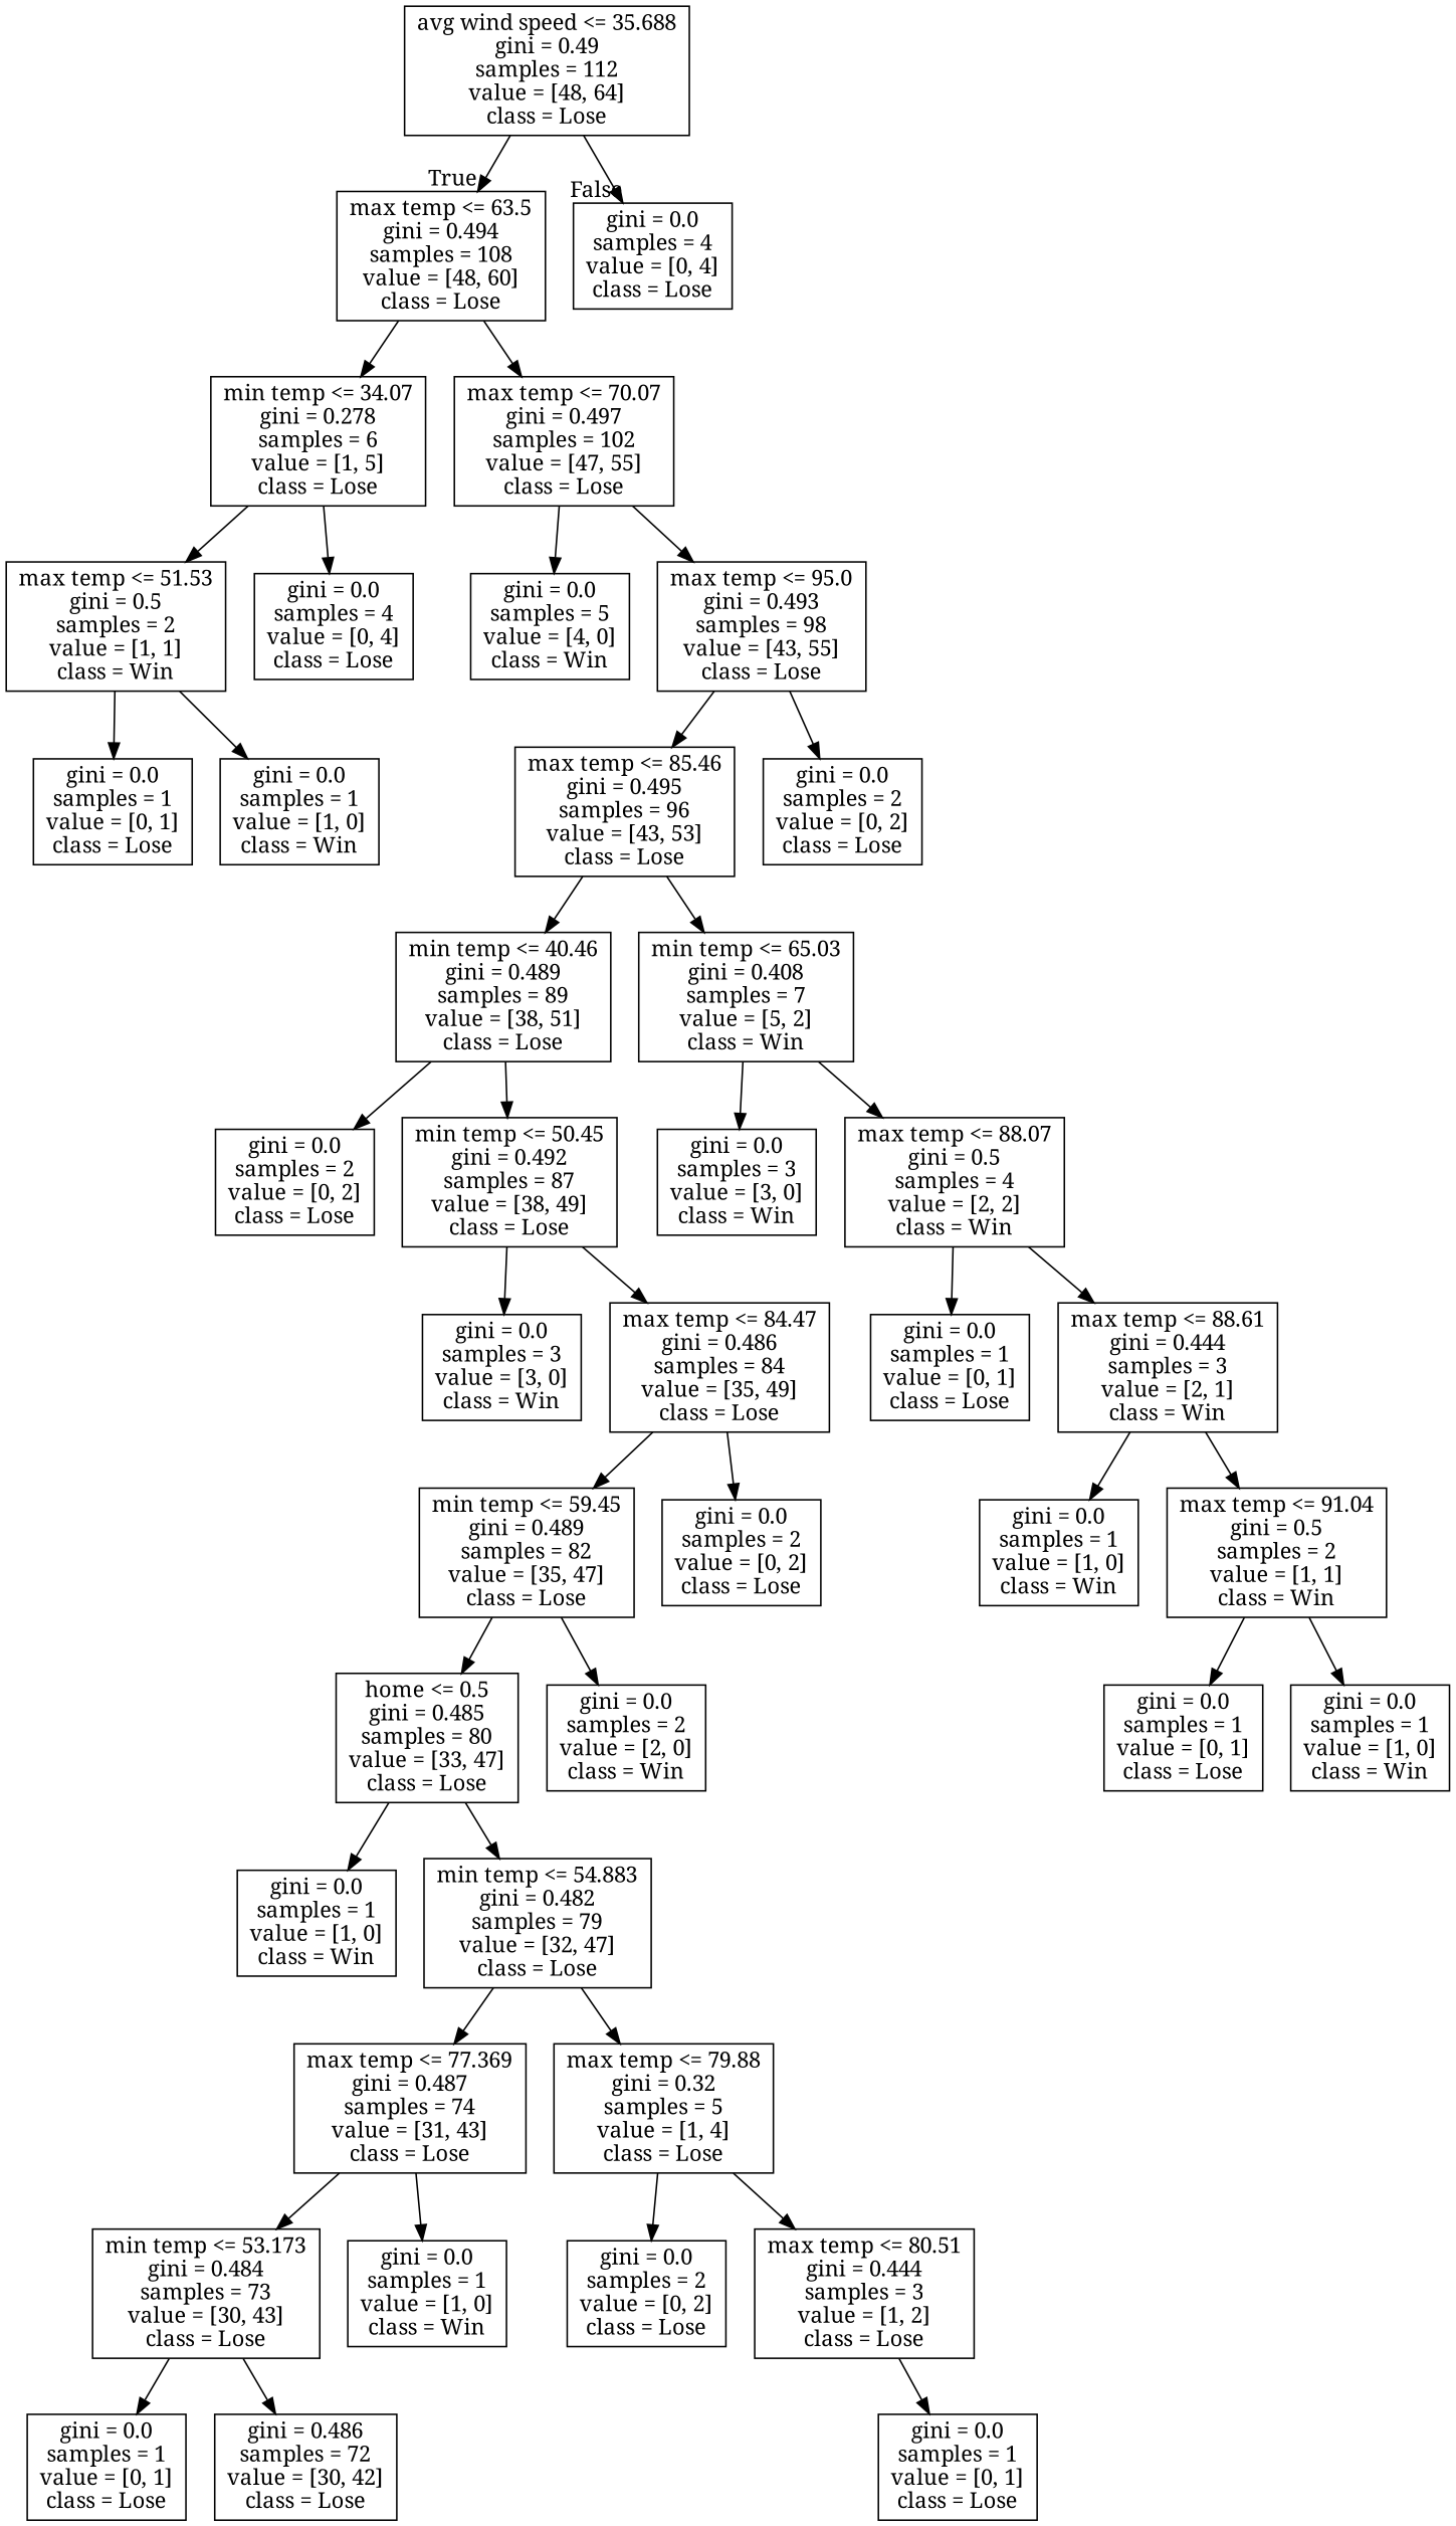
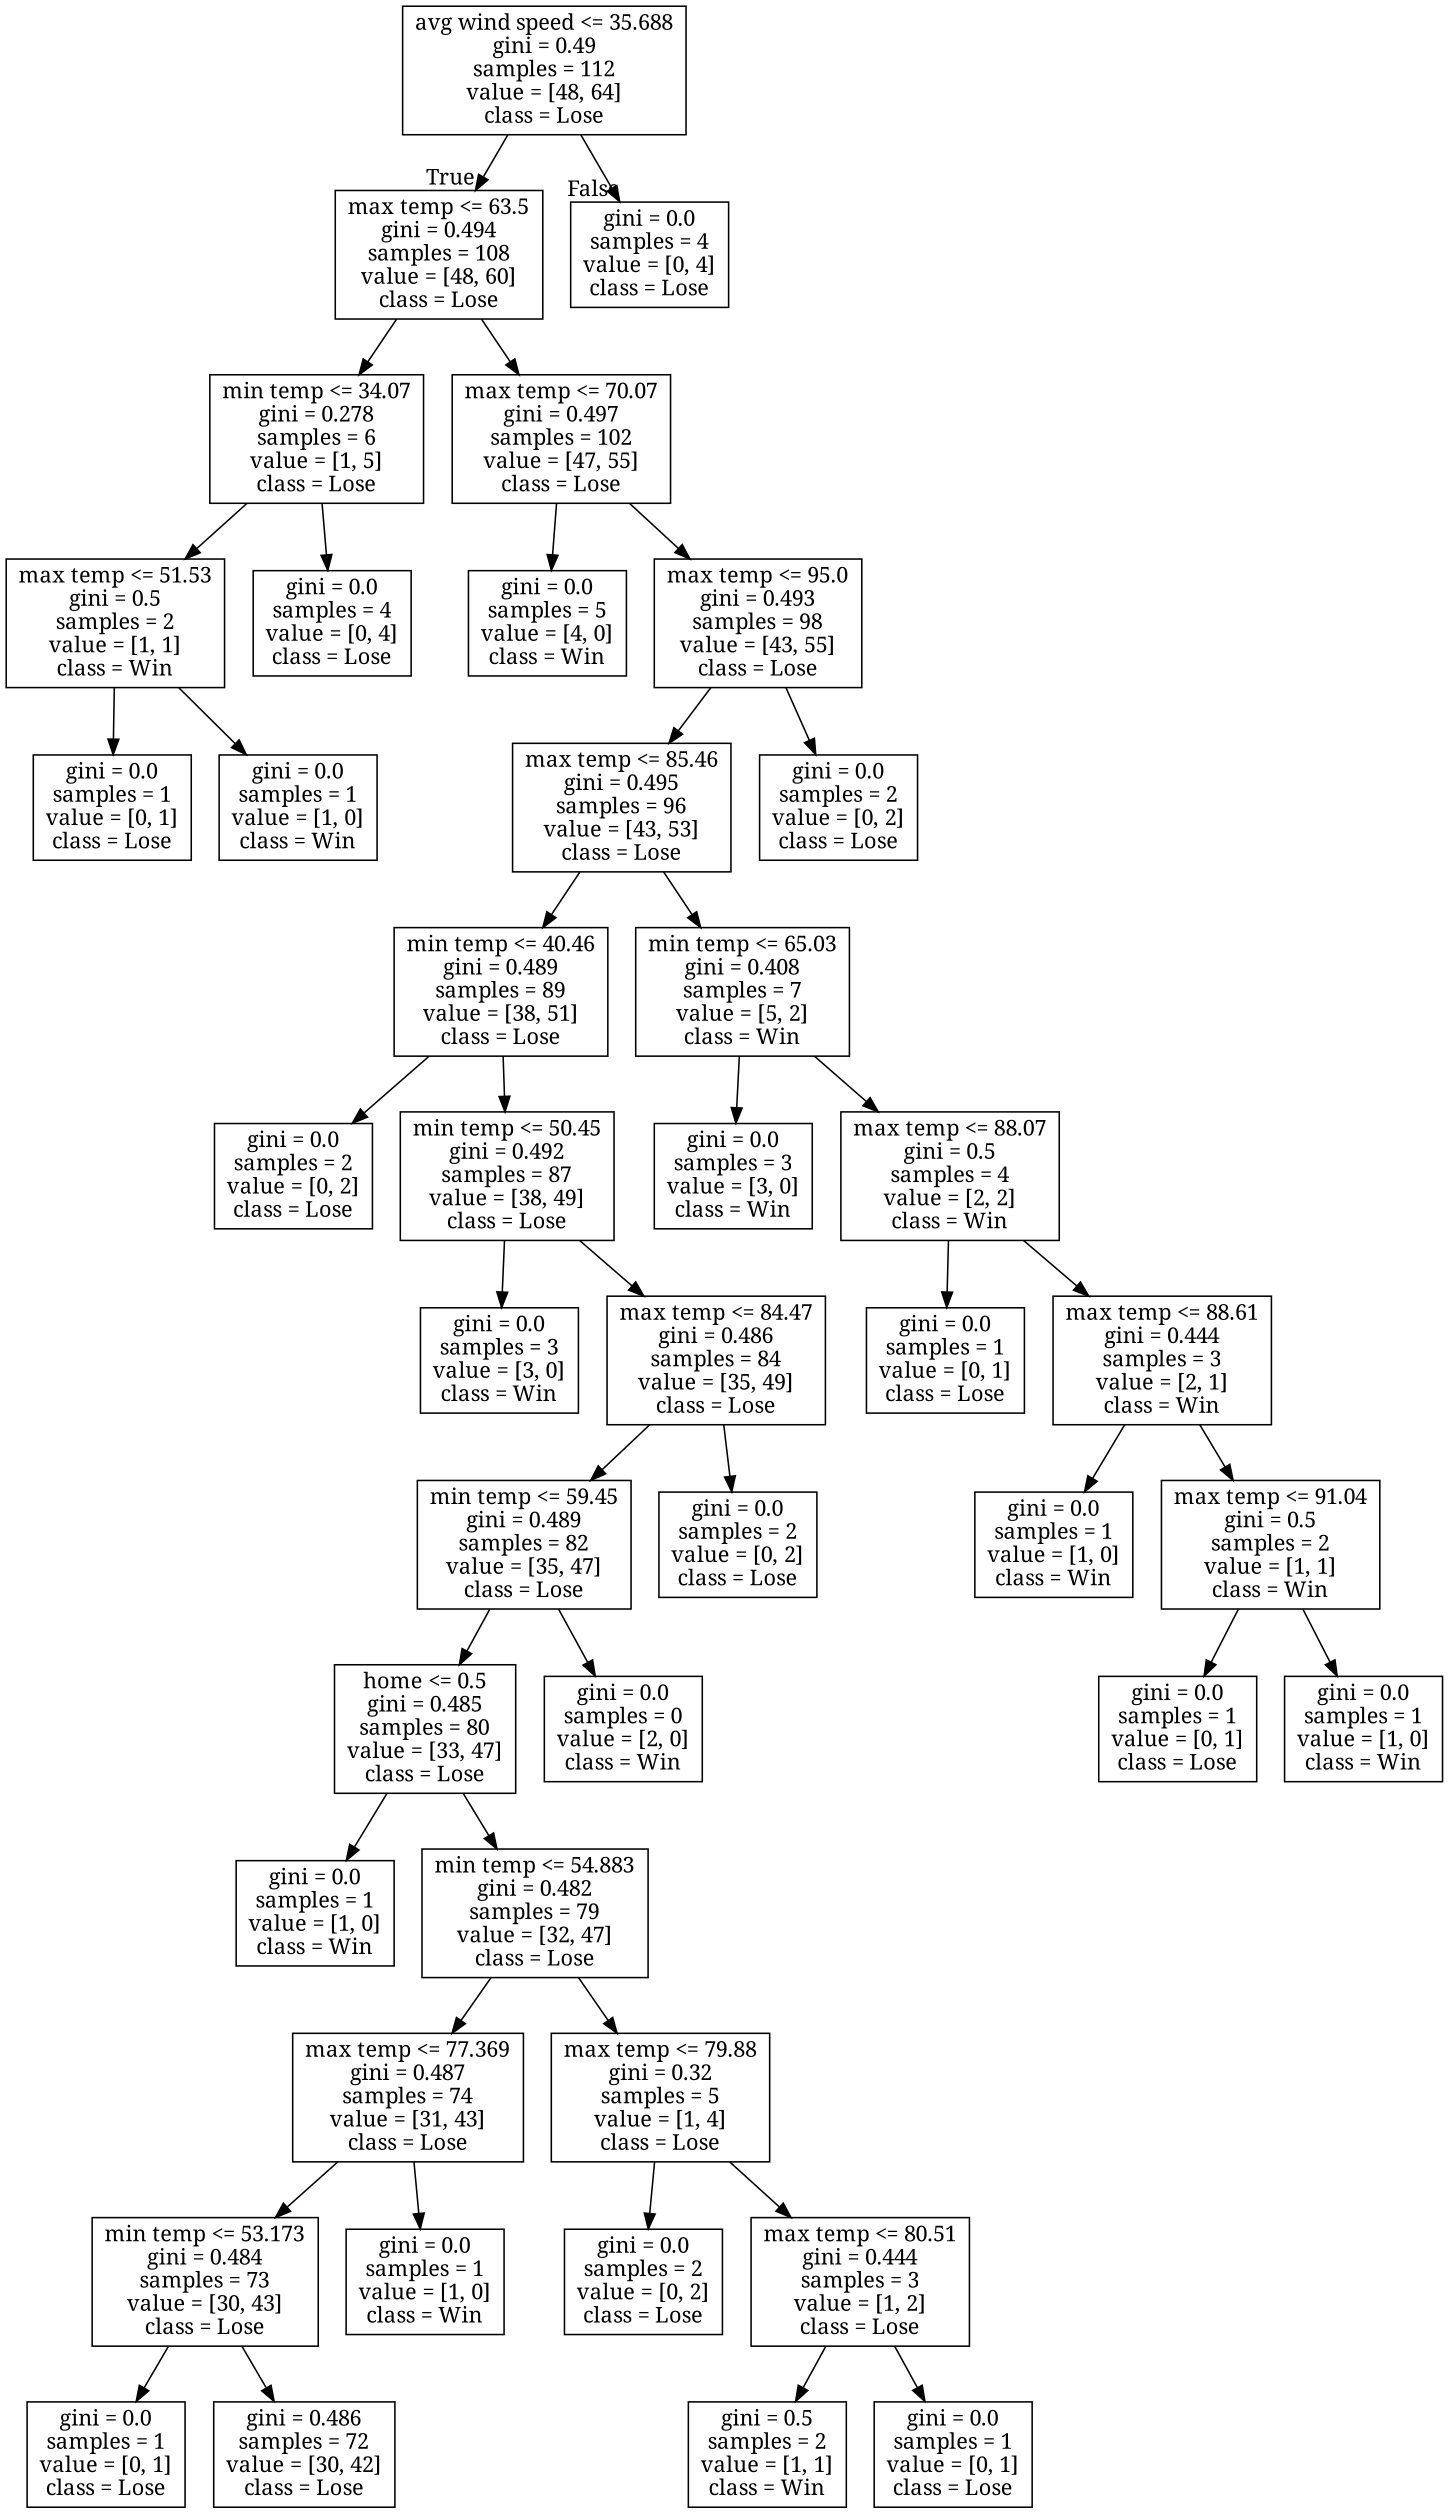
  digraph {
    fontname="Noto Serif"
    node [fontname="Noto Serif" shape=box]
    edge [fontname="Noto Serif"]
    n1 [label="avg wind speed <= 35.688\ngini = 0.49\nsamples = 112\nvalue = [48, 64]\nclass = Lose"]
    n2 [label="max temp <= 63.5\ngini = 0.494\nsamples = 108\nvalue = [48, 60]\nclass = Lose"]
    n3 [label="gini = 0.0\nsamples = 4\nvalue = [0, 4]\nclass = Lose"]
    n4 [label="min temp <= 34.07\ngini = 0.278\nsamples = 6\nvalue = [1, 5]\nclass = Lose"]
    n5 [label="max temp <= 70.07\ngini = 0.497\nsamples = 102\nvalue = [47, 55]\nclass = Lose"]
    n6 [label="max temp <= 51.53\ngini = 0.5\nsamples = 2\nvalue = [1, 1]\nclass = Win"]
    n7 [label="gini = 0.0\nsamples = 4\nvalue = [0, 4]\nclass = Lose"]
    n8 [label="gini = 0.0\nsamples = 5\nvalue = [4, 0]\nclass = Win"]
    n9 [label="max temp <= 95.0\ngini = 0.493\nsamples = 98\nvalue = [43, 55]\nclass = Lose"]
    n10 [label="gini = 0.0\nsamples = 1\nvalue = [0, 1]\nclass = Lose"]
    n11 [label="gini = 0.0\nsamples = 1\nvalue = [1, 0]\nclass = Win"]
    n12 [label="max temp <= 85.46\ngini = 0.495\nsamples = 96\nvalue = [43, 53]\nclass = Lose"]
    n13 [label="gini = 0.0\nsamples = 2\nvalue = [0, 2]\nclass = Lose"]
    n14 [label="min temp <= 40.46\ngini = 0.489\nsamples = 89\nvalue = [38, 51]\nclass = Lose"]
    n15 [label="min temp <= 65.03\ngini = 0.408\nsamples = 7\nvalue = [5, 2]\nclass = Win"]
    n16 [label="gini = 0.0\nsamples = 2\nvalue = [0, 2]\nclass = Lose"]
    n17 [label="min temp <= 50.45\ngini = 0.492\nsamples = 87\nvalue = [38, 49]\nclass = Lose"]
    n18 [label="gini = 0.0\nsamples = 3\nvalue = [3, 0]\nclass = Win"]
    n19 [label="max temp <= 88.07\ngini = 0.5\nsamples = 4\nvalue = [2, 2]\nclass = Win"]
    n20 [label="gini = 0.0\nsamples = 3\nvalue = [3, 0]\nclass = Win"]
    n21 [label="max temp <= 84.47\ngini = 0.486\nsamples = 84\nvalue = [35, 49]\nclass = Lose"]
    n22 [label="min temp <= 59.45\ngini = 0.489\nsamples = 82\nvalue = [35, 47]\nclass = Lose"]
    n23 [label="gini = 0.0\nsamples = 2\nvalue = [0, 2]\nclass = Lose"]
    n24 [label="home <= 0.5\ngini = 0.485\nsamples = 80\nvalue = [33, 47]\nclass = Lose"]
-   n25 [label="gini = 0.0\nsamples = 2\nvalue = [2, 0]\nclass = Win"]
+   n25 [label="gini = 0.0\nsamples = 0\nvalue = [2, 0]\nclass = Win"]
    n26 [label="gini = 0.0\nsamples = 1\nvalue = [1, 0]\nclass = Win"]
    n27 [label="min temp <= 54.883\ngini = 0.482\nsamples = 79\nvalue = [32, 47]\nclass = Lose"]
    n28 [label="max temp <= 77.369\ngini = 0.487\nsamples = 74\nvalue = [31, 43]\nclass = Lose"]
    n29 [label="max temp <= 79.88\ngini = 0.32\nsamples = 5\nvalue = [1, 4]\nclass = Lose"]
    n30 [label="min temp <= 53.173\ngini = 0.484\nsamples = 73\nvalue = [30, 43]\nclass = Lose"]
    n31 [label="gini = 0.0\nsamples = 1\nvalue = [1, 0]\nclass = Win"]
    n32 [label="gini = 0.0\nsamples = 2\nvalue = [0, 2]\nclass = Lose"]
    n33 [label="max temp <= 80.51\ngini = 0.444\nsamples = 3\nvalue = [1, 2]\nclass = Lose"]
    n34 [label="gini = 0.0\nsamples = 1\nvalue = [0, 1]\nclass = Lose"]
    n35 [label="gini = 0.486\nsamples = 72\nvalue = [30, 42]\nclass = Lose"]
+   n36 [label="gini = 0.5\nsamples = 2\nvalue = [1, 1]\nclass = Win"]
    n37 [label="gini = 0.0\nsamples = 1\nvalue = [0, 1]\nclass = Lose"]
    n38 [label="gini = 0.0\nsamples = 1\nvalue = [0, 1]\nclass = Lose"]
    n39 [label="max temp <= 88.61\ngini = 0.444\nsamples = 3\nvalue = [2, 1]\nclass = Win"]
    n40 [label="gini = 0.0\nsamples = 1\nvalue = [1, 0]\nclass = Win"]
    n41 [label="max temp <= 91.04\ngini = 0.5\nsamples = 2\nvalue = [1, 1]\nclass = Win"]
    n42 [label="gini = 0.0\nsamples = 1\nvalue = [0, 1]\nclass = Lose"]
    n43 [label="gini = 0.0\nsamples = 1\nvalue = [1, 0]\nclass = Win"]
    n1 -> n2 [headlabel=True labelangle=45 labeldistance=2.5]
    n1 -> n3 [headlabel=False labelangle=-45 labeldistance=2.5]
    n2 -> n4
    n2 -> n5
    n4 -> n6
    n4 -> n7
    n5 -> n8
    n5 -> n9
    n6 -> n10
    n6 -> n11
    n9 -> n12
    n9 -> n13
    n12 -> n14
    n12 -> n15
    n14 -> n16
    n14 -> n17
    n15 -> n18
    n15 -> n19
    n17 -> n20
    n17 -> n21
    n19 -> n38
    n19 -> n39
    n21 -> n22
    n21 -> n23
    n22 -> n24
    n22 -> n25
    n24 -> n26
    n24 -> n27
    n27 -> n28
    n27 -> n29
    n28 -> n30
    n28 -> n31
    n29 -> n32
    n29 -> n33
    n30 -> n34
    n30 -> n35
+   n33 -> n36
    n33 -> n37
    n39 -> n40
    n39 -> n41
    n41 -> n42
    n41 -> n43
  }
